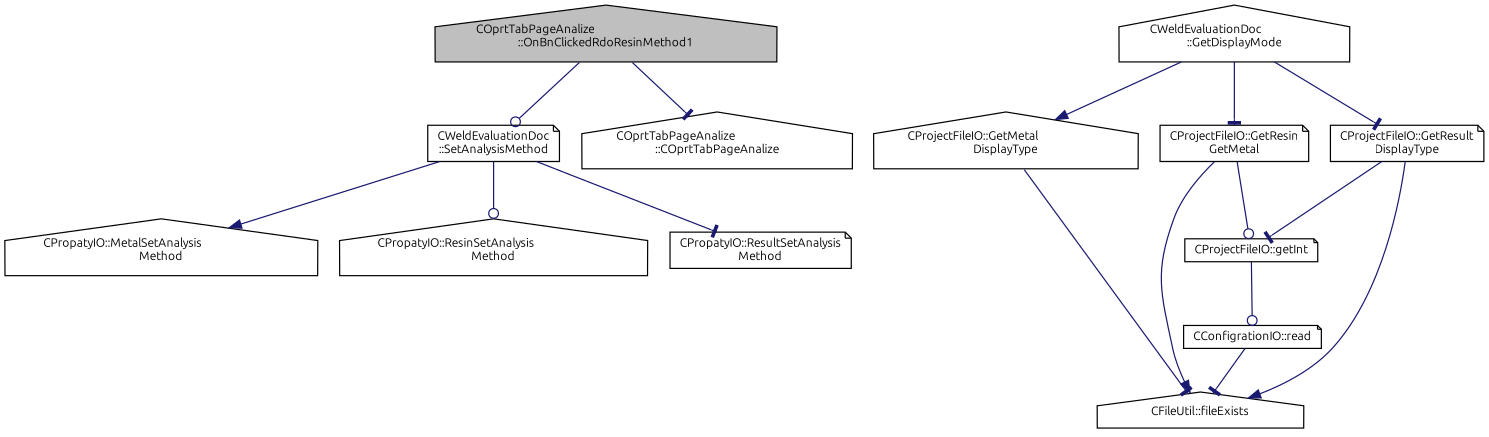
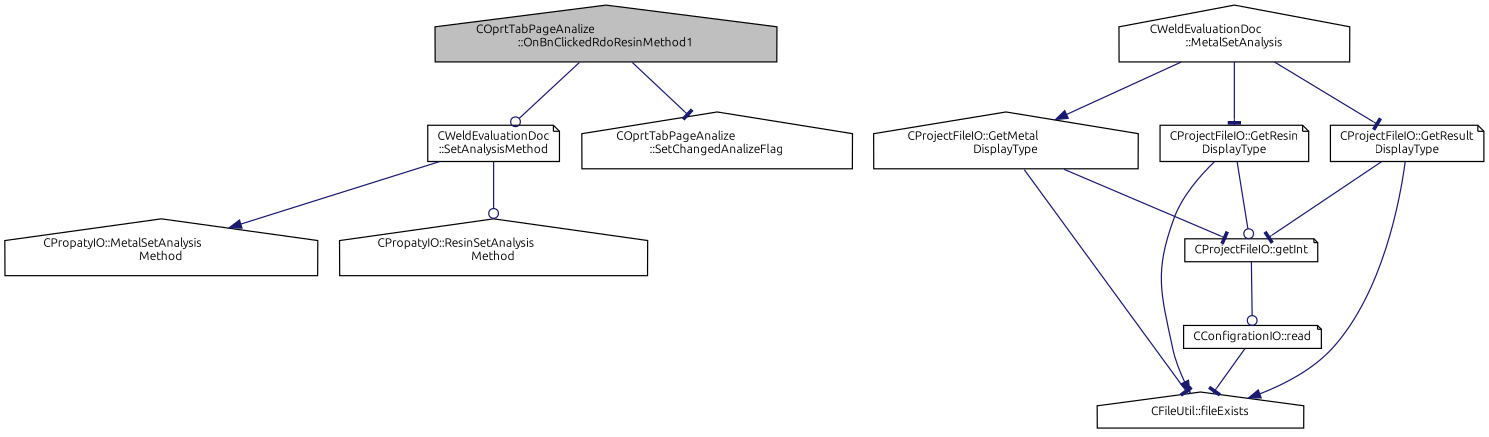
  digraph {
    fontname=Ubuntu
    rankdir=TB
    node [color=black fillcolor=white fontname=Ubuntu fontsize=10 shape=house style=filled]
    edge [arrowhead=tee color=midnightblue fontname=Ubuntu fontsize=10 labelfontname=Helvetica labelfontsize=10 style=solid]
    n1 [fillcolor=grey75 fontcolor=black height=0.2 label="COprtTabPageAnalize\l::OnBnClickedRdoResinMethod1" width=0.4]
    n2 [height=0.2 label="CWeldEvaluationDoc\l::SetAnalysisMethod" shape=note width=0.4]
-   n3 [height=0.2 label="COprtTabPageAnalize\l::COprtTabPageAnalize" width=0.4]
-   n4 [height=0.2 label="CWeldEvaluationDoc\l::GetDisplayMode" width=0.4]
+   n3 [height=0.2 label="COprtTabPageAnalize\l::SetChangedAnalizeFlag" width=0.4]
+   n4 [height=0.2 label="CWeldEvaluationDoc\l::MetalSetAnalysis" width=0.4]
    n5 [height=0.2 label="CProjectFileIO::GetMetal\lDisplayType" width=0.4]
-   n6 [height=0.2 label="CProjectFileIO::GetResin\lGetMetal" shape=note width=0.4]
+   n6 [height=0.2 label="CProjectFileIO::GetResin\lDisplayType" shape=note width=0.4]
    n7 [height=0.2 label="CProjectFileIO::GetResult\lDisplayType" shape=note width=0.4]
    n8 [height=0.2 label="CPropatyIO::MetalSetAnalysis\lMethod" width=0.4]
    n9 [height=0.2 label="CPropatyIO::ResinSetAnalysis\lMethod" width=0.4]
-   n10 [height=0.2 label="CPropatyIO::ResultSetAnalysis\lMethod" shape=note width=0.4]
    n11 [height=0.2 label="CFileUtil::fileExists" width=0.4]
    n12 [height=0.2 label="CProjectFileIO::getInt" shape=note width=0.4]
    n13 [height=0.2 label="CConfigrationIO::read" shape=note width=0.4]
    n1 -> n2 [arrowhead=odot]
    n1 -> n3
    n2 -> n8 [arrowhead=normal]
    n2 -> n9 [arrowhead=odot]
-   n2 -> n10
    n4 -> n5 [arrowhead=normal]
    n4 -> n6
    n4 -> n7
    n5 -> n11
+   n5 -> n12
    n6 -> n11 [arrowhead=normal]
    n6 -> n12 [arrowhead=odot]
    n7 -> n11 [arrowhead=normal]
    n7 -> n12
    n12 -> n13 [arrowhead=odot]
    n13 -> n11
  }
